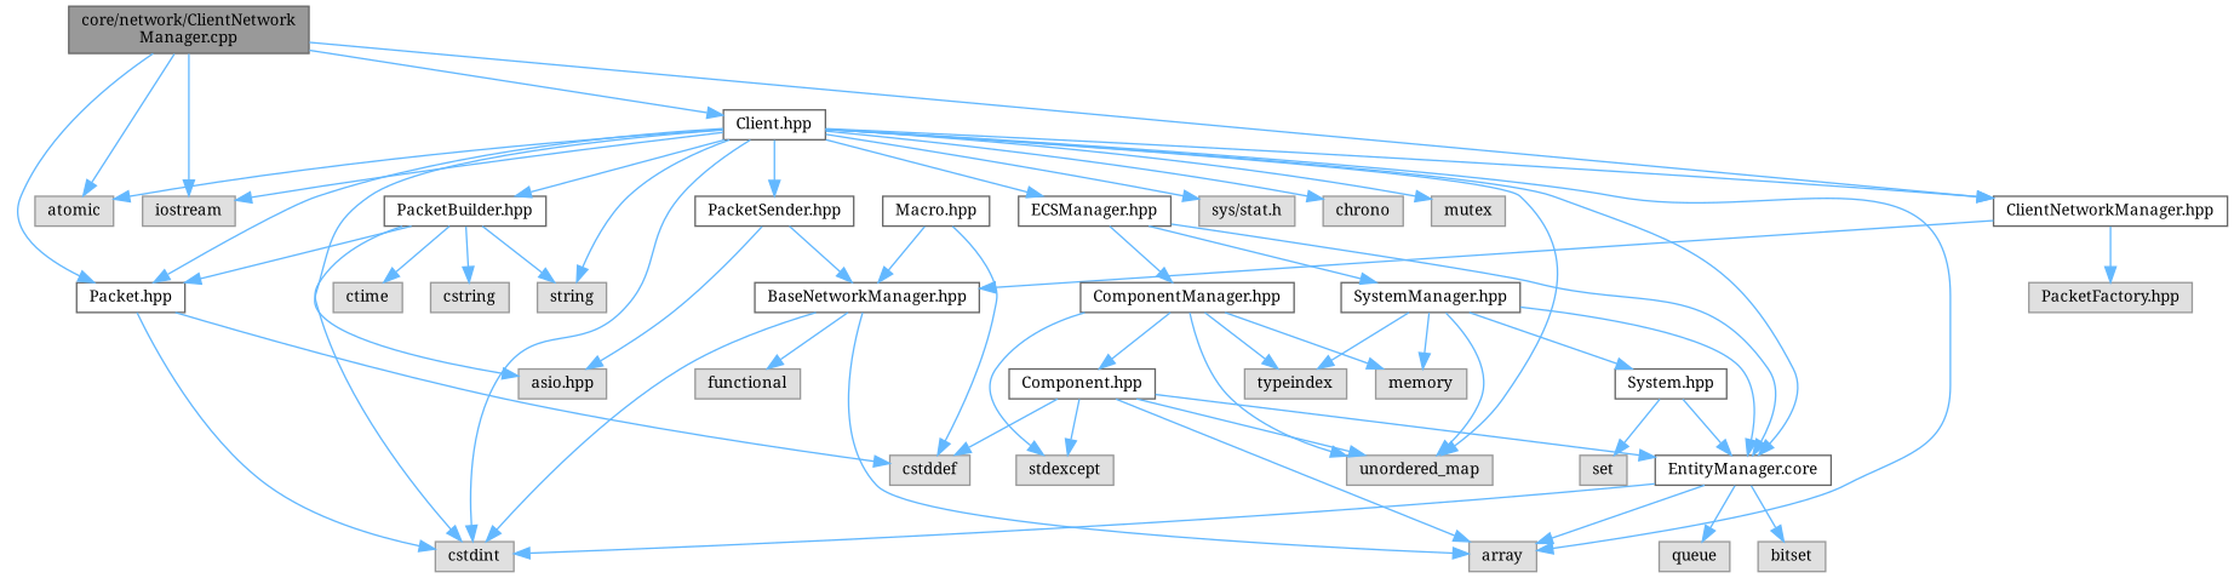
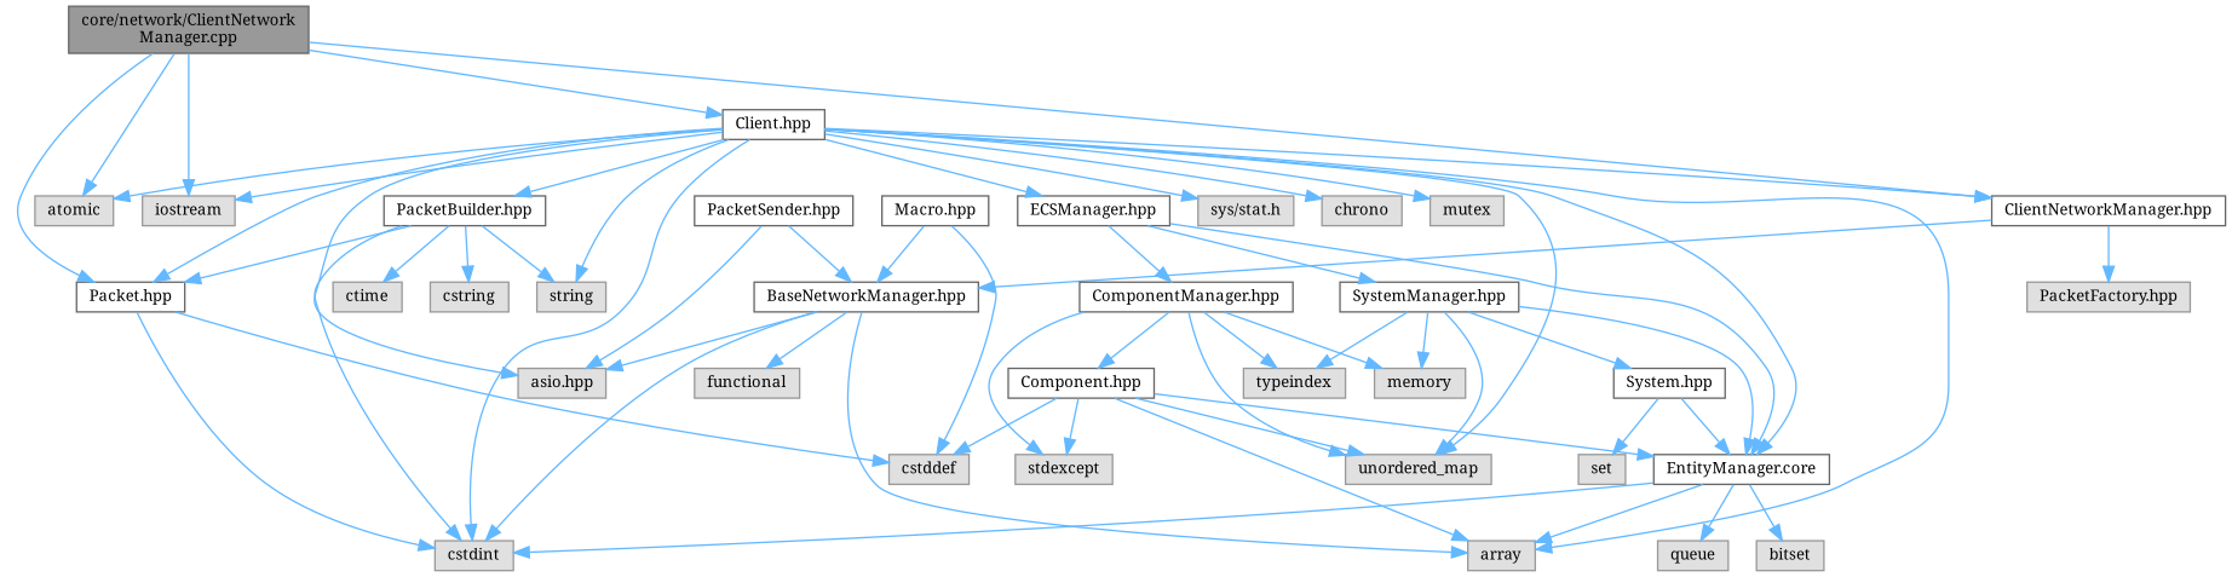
  digraph {
    fontname="Noto Serif"
    node [color=grey60 fillcolor="#E0E0E0" fontname="Noto Serif" fontsize=10 shape=box style=filled]
    edge [color=steelblue1 fontname="Noto Serif" fontsize=10 labelfontname=Helvetica labelfontsize=10 style=solid]
    n1 [color=gray40 fillcolor=grey60 fontcolor=black height=0.2 label="core/network/ClientNetwork\lManager.cpp" width=0.4]
    n2 [color=grey40 fillcolor=white height=0.2 label="ClientNetworkManager.hpp" width=0.4]
    n3 [height=0.2 label=atomic width=0.4]
    n4 [height=0.2 label=iostream width=0.4]
    n5 [color=grey40 fillcolor=white height=0.2 label="Client.hpp" width=0.4]
    n6 [color=grey40 fillcolor=white height=0.2 label="Packet.hpp" width=0.4]
    n7 [color=grey40 fillcolor=white height=0.2 label="BaseNetworkManager.hpp" width=0.4]
    n8 [height=0.2 label="PacketFactory.hpp" width=0.4]
    n9 [height=0.2 label="asio.hpp" width=0.4]
    n10 [height=0.2 label=array width=0.4]
    n11 [height=0.2 label=cstdint width=0.4]
    n12 [color=grey40 fillcolor=white height=0.2 label="EntityManager.core" width=0.4]
    n13 [height=0.2 label="sys/stat.h" width=0.4]
    n14 [height=0.2 label=unordered_map width=0.4]
    n15 [height=0.2 label=chrono width=0.4]
    n16 [height=0.2 label=mutex width=0.4]
    n17 [height=0.2 label=string width=0.4]
    n18 [color=grey40 fillcolor=white height=0.2 label="ECSManager.hpp" width=0.4]
    n19 [color=grey40 fillcolor=white height=0.2 label="PacketSender.hpp" width=0.4]
    n20 [color=grey40 fillcolor=white height=0.2 label="PacketBuilder.hpp" width=0.4]
    n21 [height=0.2 label=cstddef width=0.4]
    n22 [height=0.2 label=functional width=0.4]
    n23 [color=grey40 fillcolor=white height=0.2 label="Macro.hpp" width=0.4]
    n24 [height=0.2 label=bitset width=0.4]
    n25 [height=0.2 label=queue width=0.4]
    n26 [color=grey40 fillcolor=white height=0.2 label="ComponentManager.hpp" width=0.4]
    n27 [color=grey40 fillcolor=white height=0.2 label="SystemManager.hpp" width=0.4]
    n28 [height=0.2 label=cstring width=0.4]
    n29 [height=0.2 label=ctime width=0.4]
    n30 [height=0.2 label=memory width=0.4]
    n31 [height=0.2 label=stdexcept width=0.4]
    n32 [height=0.2 label=typeindex width=0.4]
    n33 [color=grey40 fillcolor=white height=0.2 label="Component.hpp" width=0.4]
    n34 [color=grey40 fillcolor=white height=0.2 label="System.hpp" width=0.4]
    n35 [height=0.2 label=set width=0.4]
    n1 -> n2
    n1 -> n3
    n1 -> n4
    n1 -> n5
    n1 -> n6
    n2 -> n7
    n2 -> n8
    n5 -> n2
    n5 -> n3
    n5 -> n4
    n5 -> n6
    n5 -> n9
    n5 -> n10
    n5 -> n11
    n5 -> n12
    n5 -> n13
    n5 -> n14
    n5 -> n15
    n5 -> n16
    n5 -> n17
    n5 -> n18
-   n5 -> n19
    n5 -> n20
    n6 -> n11
    n6 -> n21
+   n7 -> n9
    n7 -> n10
    n7 -> n11
    n7 -> n22
    n12 -> n10
    n12 -> n11
    n12 -> n24
    n12 -> n25
    n18 -> n12
    n18 -> n26
    n18 -> n27
    n19 -> n7
    n19 -> n9
    n20 -> n6
    n20 -> n11
    n20 -> n17
    n20 -> n28
    n20 -> n29
    n23 -> n7
    n23 -> n21
    n26 -> n14
    n26 -> n30
    n26 -> n31
    n26 -> n32
    n26 -> n33
    n27 -> n12
    n27 -> n14
    n27 -> n30
    n27 -> n32
    n27 -> n34
    n33 -> n10
    n33 -> n12
    n33 -> n14
    n33 -> n21
    n33 -> n31
    n34 -> n12
    n34 -> n35
  }
